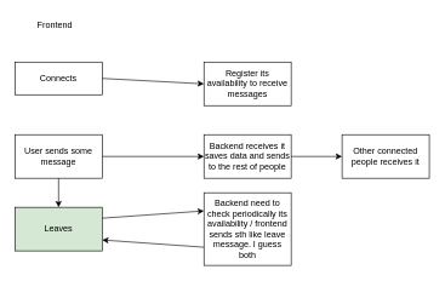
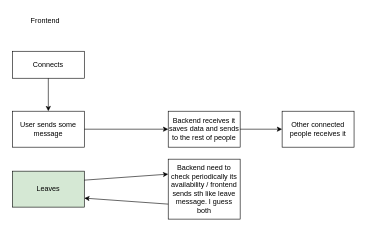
  <mxCell id="0" />
  <mxCell id="1" parent="0" />
- <mxCell id="2" value="Register its availability to receive messages" style="rounded=0;whiteSpace=wrap;html=1;" vertex="1" parent="1"><mxGeometry x="280" y="85" width="120" height="60" as="geometry" /></mxCell>
  <mxCell id="3" value="Connects" style="rounded=0;whiteSpace=wrap;html=1;" vertex="1" parent="1"><mxGeometry x="20" y="85" width="120" height="45" as="geometry" /></mxCell>
- <mxCell id="4" value="" style="endArrow=classic;html=1;rounded=0;exitX=1;exitY=0.5;exitDx=0;exitDy=0;entryX=0;entryY=0.5;entryDx=0;entryDy=0;" edge="1" parent="1" source="3" target="2"><mxGeometry width="50" height="50" relative="1" as="geometry"><mxPoint x="360" y="395" as="sourcePoint" /><mxPoint x="410" y="345" as="targetPoint" /></mxGeometry></mxCell>
  <mxCell id="5" value="Frontend" style="text;html=1;strokeColor=none;fillColor=none;align=center;verticalAlign=middle;whiteSpace=wrap;rounded=0;" vertex="1" parent="1"><mxGeometry x="45" y="20" width="60" height="30" as="geometry" /></mxCell>
  <mxCell id="6" value="User sends some message" style="rounded=0;whiteSpace=wrap;html=1;" vertex="1" parent="1"><mxGeometry x="20" y="185" width="120" height="60" as="geometry" /></mxCell>
  <mxCell id="7" value="Backend receives it saves data and sends to the rest of people" style="rounded=0;whiteSpace=wrap;html=1;" vertex="1" parent="1"><mxGeometry x="280" y="185" width="120" height="60" as="geometry" /></mxCell>
  <mxCell id="8" value="" style="endArrow=classic;html=1;rounded=0;exitX=1;exitY=0.5;exitDx=0;exitDy=0;entryX=0;entryY=0.5;entryDx=0;entryDy=0;" edge="1" parent="1" source="6" target="7"><mxGeometry width="50" height="50" relative="1" as="geometry"><mxPoint x="360" y="395" as="sourcePoint" /><mxPoint x="410" y="345" as="targetPoint" /></mxGeometry></mxCell>
+ <mxCell id="9" value="" style="endArrow=classic;html=1;rounded=0;exitX=0.5;exitY=1;exitDx=0;exitDy=0;entryX=0.5;entryY=0;entryDx=0;entryDy=0;" edge="1" parent="1" source="3" target="6"><mxGeometry width="50" height="50" relative="1" as="geometry"><mxPoint x="360" y="395" as="sourcePoint" /><mxPoint x="410" y="345" as="targetPoint" /></mxGeometry></mxCell>
  <mxCell id="10" value="" style="endArrow=classic;html=1;rounded=0;exitX=1;exitY=0.5;exitDx=0;exitDy=0;" edge="1" parent="1" source="7" target="11"><mxGeometry width="50" height="50" relative="1" as="geometry"><mxPoint x="270" y="235" as="sourcePoint" /><mxPoint x="460" y="215" as="targetPoint" /></mxGeometry></mxCell>
  <mxCell id="11" value="Other connected people receives it" style="rounded=0;whiteSpace=wrap;html=1;" vertex="1" parent="1"><mxGeometry x="470" y="185" width="120" height="60" as="geometry" /></mxCell>
- <mxCell id="12" value="" style="endArrow=classic;html=1;rounded=0;exitX=0.5;exitY=1;exitDx=0;exitDy=0;" edge="1" parent="1" source="6" target="13"><mxGeometry width="50" height="50" relative="1" as="geometry"><mxPoint x="180" y="355" as="sourcePoint" /><mxPoint x="80" y="315" as="targetPoint" /></mxGeometry></mxCell>
  <mxCell id="13" value="Leaves" style="rounded=0;whiteSpace=wrap;html=1;fillColor=#d5e8d4;" vertex="1" parent="1"><mxGeometry x="20" y="285" width="120" height="60" as="geometry" /></mxCell>
  <mxCell id="14" value="" style="endArrow=classic;html=1;rounded=0;exitX=1;exitY=0.25;exitDx=0;exitDy=0;entryX=0;entryY=0.25;entryDx=0;entryDy=0;" edge="1" parent="1" source="13" target="15"><mxGeometry width="50" height="50" relative="1" as="geometry"><mxPoint x="360" y="375" as="sourcePoint" /><mxPoint x="280" y="315" as="targetPoint" /></mxGeometry></mxCell>
  <mxCell id="15" value="Backend need to check periodically its availability / frontend sends sth like leave message. I guess both" style="rounded=0;whiteSpace=wrap;html=1;" vertex="1" parent="1"><mxGeometry x="280" y="265" width="120" height="100" as="geometry" /></mxCell>
  <mxCell id="16" value="" style="endArrow=classic;html=1;rounded=0;entryX=1;entryY=0.75;entryDx=0;entryDy=0;exitX=0;exitY=0.75;exitDx=0;exitDy=0;" edge="1" parent="1" source="15" target="13"><mxGeometry width="50" height="50" relative="1" as="geometry"><mxPoint x="360" y="345" as="sourcePoint" /><mxPoint x="410" y="295" as="targetPoint" /></mxGeometry></mxCell>
